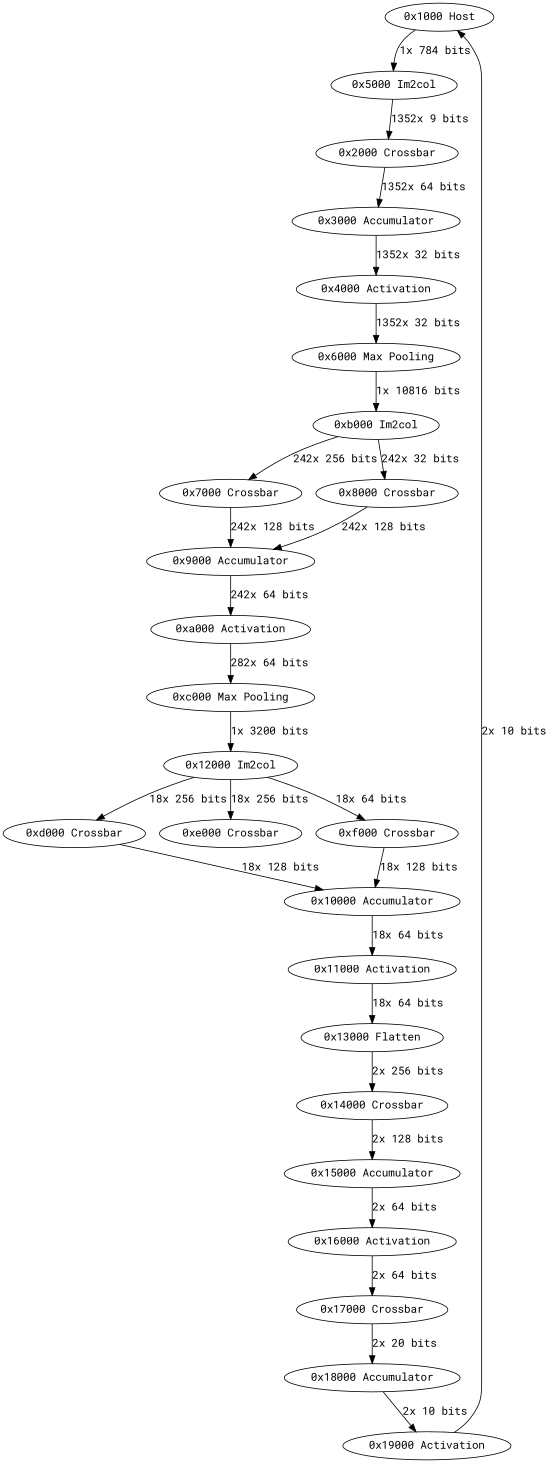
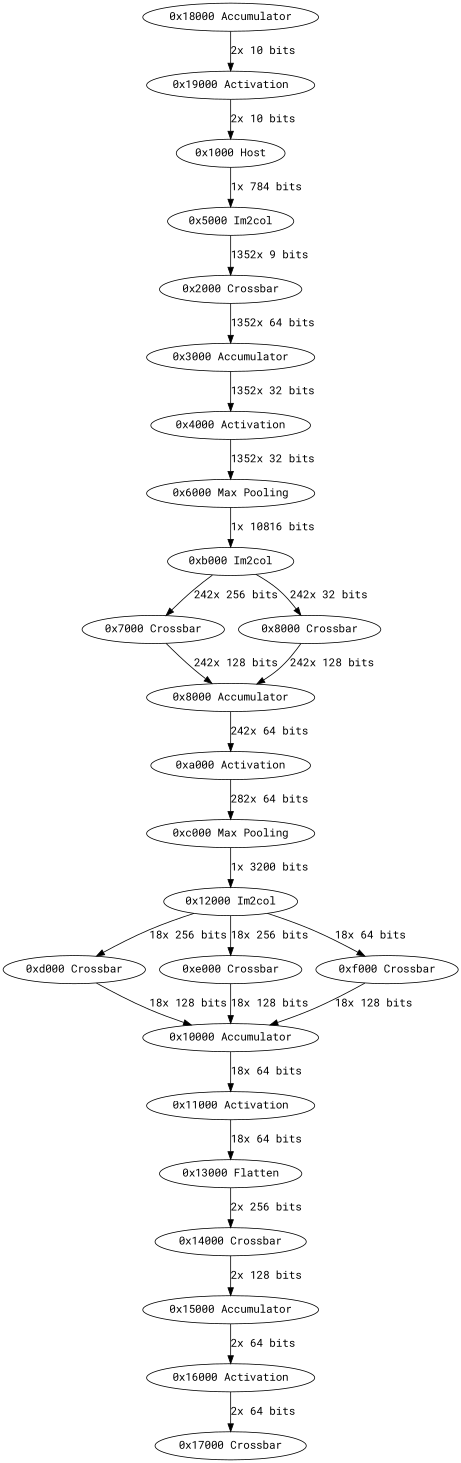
  digraph {
    fontname="Roboto Mono"
    node [fontname="Roboto Mono"]
    edge [fontname="Roboto Mono"]
    "0x1000 Host"
    "0x5000 Im2col"
    "0x2000 Crossbar"
    "0x3000 Accumulator"
    "0x4000 Activation"
    "0x6000 Max Pooling"
    "0xb000 Im2col"
    "0x7000 Crossbar"
    "0x8000 Crossbar"
-   "0x9000 Accumulator"
+   "0x9000 Accumulator" [label="0x8000 Accumulator"]
    "0xa000 Activation"
    "0xc000 Max Pooling"
    "0x12000 Im2col"
    "0xd000 Crossbar"
    "0xe000 Crossbar"
    "0xf000 Crossbar"
    "0x10000 Accumulator"
    "0x11000 Activation"
    "0x13000 Flatten"
    "0x14000 Crossbar"
    "0x15000 Accumulator"
    "0x16000 Activation"
    "0x17000 Crossbar"
    "0x18000 Accumulator"
    "0x19000 Activation"
    "0x1000 Host" -> "0x5000 Im2col" [label="1x 784 bits"]
    "0x5000 Im2col" -> "0x2000 Crossbar" [label="1352x 9 bits"]
    "0x2000 Crossbar" -> "0x3000 Accumulator" [label="1352x 64 bits"]
    "0x3000 Accumulator" -> "0x4000 Activation" [label="1352x 32 bits"]
    "0x4000 Activation" -> "0x6000 Max Pooling" [label="1352x 32 bits"]
    "0x6000 Max Pooling" -> "0xb000 Im2col" [label="1x 10816 bits"]
    "0xb000 Im2col" -> "0x7000 Crossbar" [label="242x 256 bits"]
    "0xb000 Im2col" -> "0x8000 Crossbar" [label="242x 32 bits"]
    "0x7000 Crossbar" -> "0x9000 Accumulator" [label="242x 128 bits"]
    "0x8000 Crossbar" -> "0x9000 Accumulator" [label="242x 128 bits"]
    "0x9000 Accumulator" -> "0xa000 Activation" [label="242x 64 bits"]
    "0xa000 Activation" -> "0xc000 Max Pooling" [label="282x 64 bits"]
    "0xc000 Max Pooling" -> "0x12000 Im2col" [label="1x 3200 bits"]
    "0x12000 Im2col" -> "0xd000 Crossbar" [label="18x 256 bits"]
    "0x12000 Im2col" -> "0xe000 Crossbar" [label="18x 256 bits"]
    "0x12000 Im2col" -> "0xf000 Crossbar" [label="18x 64 bits"]
    "0xd000 Crossbar" -> "0x10000 Accumulator" [label="18x 128 bits"]
+   "0xe000 Crossbar" -> "0x10000 Accumulator" [label="18x 128 bits"]
    "0xf000 Crossbar" -> "0x10000 Accumulator" [label="18x 128 bits"]
    "0x10000 Accumulator" -> "0x11000 Activation" [label="18x 64 bits"]
    "0x11000 Activation" -> "0x13000 Flatten" [label="18x 64 bits"]
    "0x13000 Flatten" -> "0x14000 Crossbar" [label="2x 256 bits"]
    "0x14000 Crossbar" -> "0x15000 Accumulator" [label="2x 128 bits"]
    "0x15000 Accumulator" -> "0x16000 Activation" [label="2x 64 bits"]
    "0x16000 Activation" -> "0x17000 Crossbar" [label="2x 64 bits"]
-   "0x17000 Crossbar" -> "0x18000 Accumulator" [label="2x 20 bits"]
    "0x18000 Accumulator" -> "0x19000 Activation" [label="2x 10 bits"]
    "0x19000 Activation" -> "0x1000 Host" [label="2x 10 bits"]
  }
